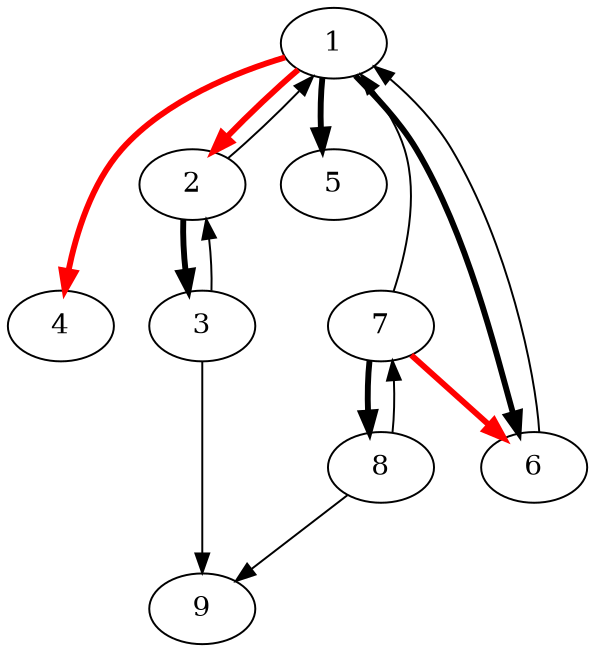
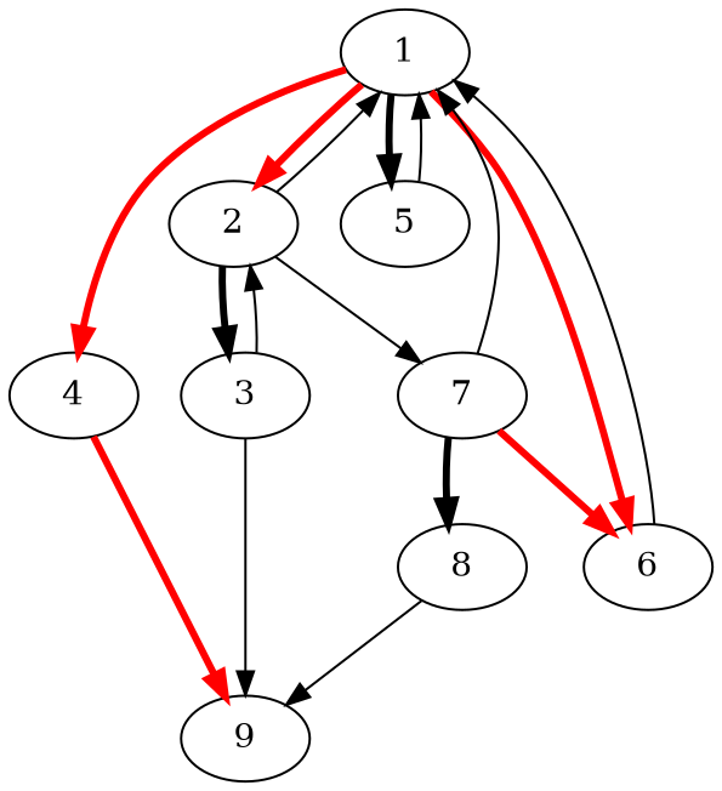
  digraph {
    n1 [label=1]
    n2 [label=2]
    n3 [label=4]
    n4 [label=5]
    n5 [label=6]
    n6 [label=3]
    n7 [label=9]
    n8 [label=8]
    n9 [label=7]
    n1 -> n2 [color=red penwidth=3]
    n1 -> n3 [color=red penwidth=3]
    n1 -> n4 [color=black penwidth=3]
-   n1 -> n5 [color=black penwidth=3]
+   n1 -> n5 [color=red penwidth=3]
    n2 -> n1
    n2 -> n6 [color=black penwidth=3]
+   n3 -> n7 [color=red penwidth=3]
+   n4 -> n1
    n5 -> n1
    n6 -> n2
    n6 -> n7
    n8 -> n7
-   n8 -> n9
+   n2 -> n9
    n9 -> n1
    n9 -> n5 [color=red penwidth=3]
    n9 -> n8 [color=black penwidth=3]
  }
